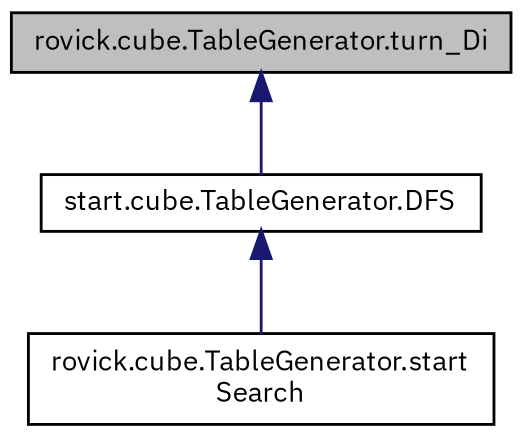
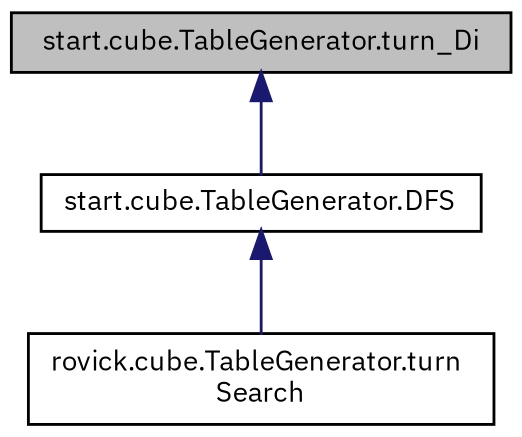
  digraph {
    fontname="IBM Plex Sans"
    rankdir=TB
    node [color=black fillcolor=white fontname="IBM Plex Sans" fontsize=10 shape=record style=filled]
    edge [color=midnightblue dir=back fontname="IBM Plex Sans" fontsize=10 labelfontname=Helvetica labelfontsize=10 style=solid]
-   n1 [fillcolor=grey75 fontcolor=black height=0.2 label="rovick.cube.TableGenerator.turn_Di" width=0.4]
+   n1 [fillcolor=grey75 fontcolor=black height=0.2 label="start.cube.TableGenerator.turn_Di" width=0.4]
    n2 [height=0.2 label="start.cube.TableGenerator.DFS" width=0.4]
-   n3 [height=0.2 label="rovick.cube.TableGenerator.start\lSearch" width=0.4]
+   n3 [height=0.2 label="rovick.cube.TableGenerator.turn\lSearch" width=0.4]
    n1 -> n2
    n2 -> n3
  }
